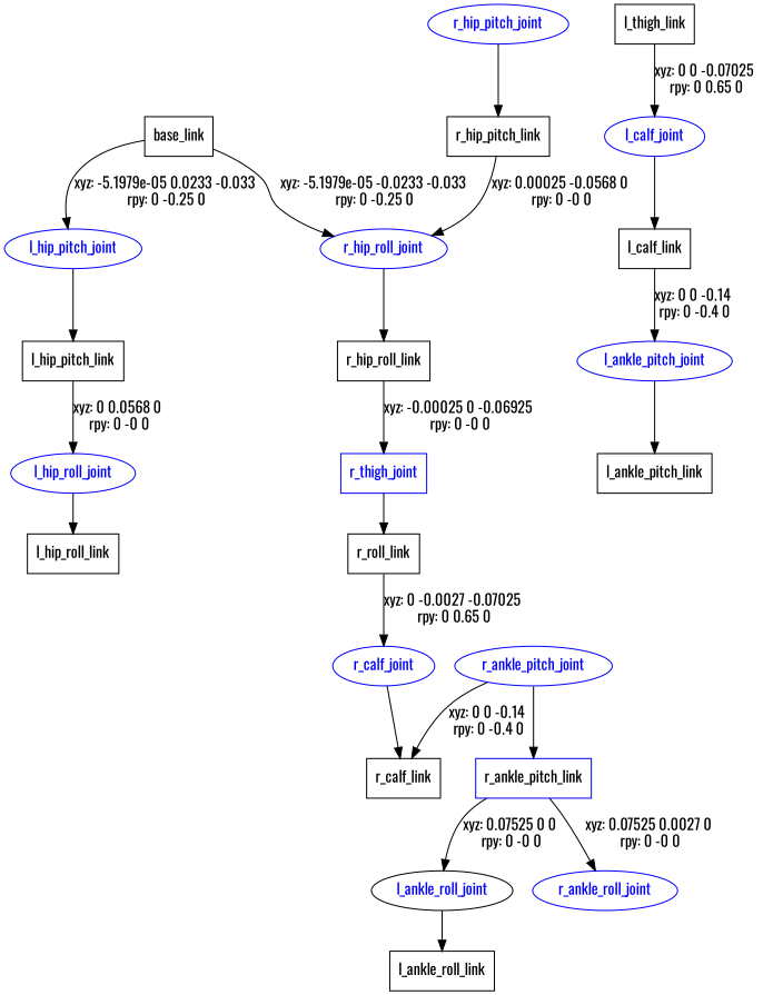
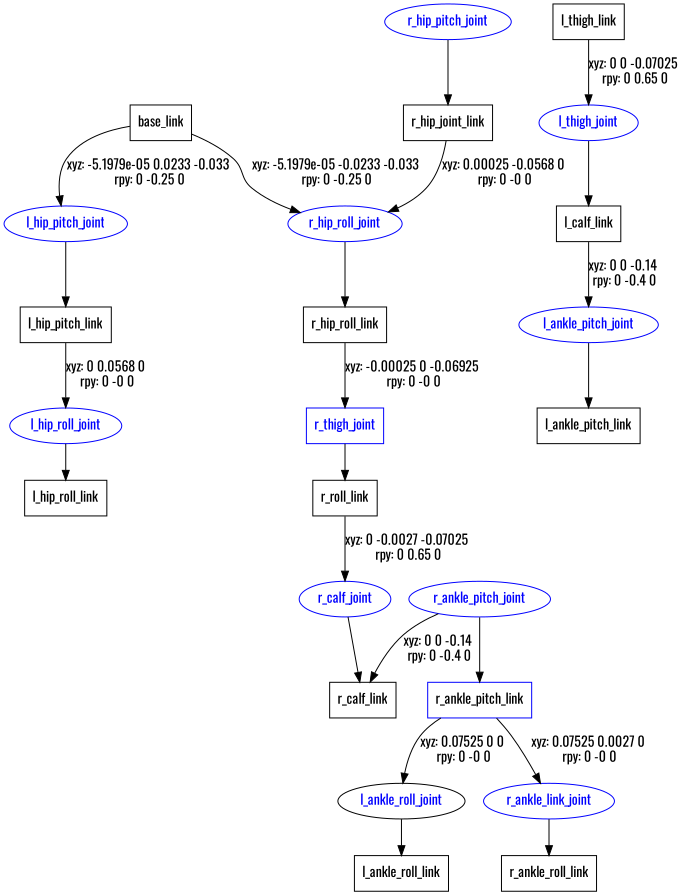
  digraph {
    fontname=Oswald
    node [fontname=Oswald shape=box]
    edge [fontname=Oswald]
    n1 [label=base_link]
    l_hip_pitch_joint [color=blue fontcolor=blue shape=ellipse]
    r_hip_roll_joint [color=blue fontcolor=blue shape=ellipse]
    n4 [label=l_hip_pitch_link]
    r_hip_pitch_joint [color=blue fontcolor=blue shape=ellipse]
-   n6 [label=r_hip_pitch_link]
+   n6 [label=r_hip_joint_link]
    l_hip_roll_joint [color=blue fontcolor=blue shape=ellipse]
    n8 [label=l_hip_roll_link]
    n9 [label=l_thigh_link]
-   l_calf_joint [color=blue fontcolor=blue shape=ellipse]
+   l_calf_joint [color=blue fontcolor=blue shape=ellipse label=l_thigh_joint]
    n11 [label=l_calf_link]
    l_ankle_pitch_joint [color=blue fontcolor=blue shape=ellipse]
    n13 [label=l_ankle_pitch_link]
    l_ankle_roll_joint [color=black fontcolor=blue shape=ellipse]
    n15 [label=l_ankle_roll_link]
    n16 [label=r_hip_roll_link]
    r_thigh_joint [color=blue fontcolor=blue]
    n18 [label=r_roll_link]
    r_calf_joint [color=blue fontcolor=blue shape=ellipse]
    n20 [label=r_calf_link]
    r_ankle_pitch_joint [color=blue fontcolor=blue shape=ellipse]
    n22 [color=blue label=r_ankle_pitch_link]
-   r_ankle_roll_joint [color=blue fontcolor=blue shape=ellipse]
+   r_ankle_roll_joint [color=blue fontcolor=blue shape=ellipse label=r_ankle_link_joint]
+   n24 [label=r_ankle_roll_link]
    n1 -> l_hip_pitch_joint [label="xyz: -5.1979e-05 0.0233 -0.033 \nrpy: 0 -0.25 0"]
    n1 -> r_hip_roll_joint [label="xyz: -5.1979e-05 -0.0233 -0.033 \nrpy: 0 -0.25 0"]
    l_hip_pitch_joint -> n4
    r_hip_roll_joint -> n16
    n4 -> l_hip_roll_joint [label="xyz: 0 0.0568 0 \nrpy: 0 -0 0"]
    r_hip_pitch_joint -> n6
    n6 -> r_hip_roll_joint [label="xyz: 0.00025 -0.0568 0 \nrpy: 0 -0 0"]
    l_hip_roll_joint -> n8
    n9 -> l_calf_joint [label="xyz: 0 0 -0.07025 \nrpy: 0 0.65 0"]
    l_calf_joint -> n11
    n11 -> l_ankle_pitch_joint [label="xyz: 0 0 -0.14 \nrpy: 0 -0.4 0"]
    l_ankle_pitch_joint -> n13
    l_ankle_roll_joint -> n15
    n16 -> r_thigh_joint [label="xyz: -0.00025 0 -0.06925 \nrpy: 0 -0 0"]
    r_thigh_joint -> n18
    n18 -> r_calf_joint [label="xyz: 0 -0.0027 -0.07025 \nrpy: 0 0.65 0"]
    r_calf_joint -> n20
    r_ankle_pitch_joint -> n20 [label="xyz: 0 0 -0.14 \nrpy: 0 -0.4 0"]
    r_ankle_pitch_joint -> n22
    n22 -> l_ankle_roll_joint [label="xyz: 0.07525 0 0 \nrpy: 0 -0 0"]
    n22 -> r_ankle_roll_joint [label="xyz: 0.07525 0.0027 0 \nrpy: 0 -0 0"]
+   r_ankle_roll_joint -> n24
  }
